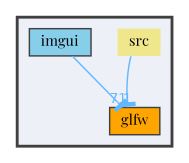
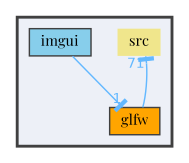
  digraph {
    compound=true
    fontname="Playfair Display"
    node [fontname="Playfair Display" fontsize=10 shape=box style=filled color=grey25]
    edge [arrowhead=tee color=steelblue1 fontcolor=steelblue1 fontname="Playfair Display" fontsize=10 labeldistance=1.5 labelfontname=Helvetica labelfontsize=10]
    n1 [fillcolor=khaki height=0.2 label=src shape=plaintext width=0.4 color=""]
    n2 [fillcolor=orange height=0.2 label=glfw width=0.4]
    n3 [fillcolor=skyblue height=0.2 label=imgui width=0.4]
    subgraph cluster_1 {
      bgcolor="#edf0f7"
      fontsize=10
      pencolor=grey25
      style="filled,bold"
      n1
      n2
      n3
    }
-   n1 -> n2 [headlabel=71]
+   n2 -> n1 [headlabel=71]
    n3 -> n2 [headlabel=1]
  }
